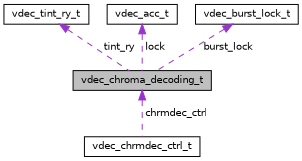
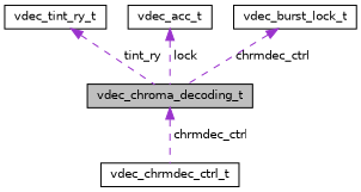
  digraph {
    node [color=black fillcolor=white fontname=Helvetica fontsize=10 shape=record style=filled]
    edge [color=darkorchid3 dir=back fontname=Helvetica fontsize=10 labelfontname=Helvetica labelfontsize=10 style=dashed]
    n1 [fillcolor=grey75 fontcolor=black height=0.2 label=vdec_chroma_decoding_t width=0.4]
    n2 [height=0.2 label=vdec_chrmdec_ctrl_t width=0.4]
    n3 [height=0.2 label=vdec_tint_ry_t width=0.4]
    n4 [height=0.2 label=vdec_acc_t width=0.4]
    n5 [height=0.2 label=vdec_burst_lock_t width=0.4]
    n1 -> n2 [label=" chrmdec_ctrl"]
    n3 -> n1 [label=" tint_ry"]
    n4 -> n1 [label=" lock"]
-   n5 -> n1 [label=" burst_lock"]
+   n5 -> n1 [label=" chrmdec_ctrl"]
  }
